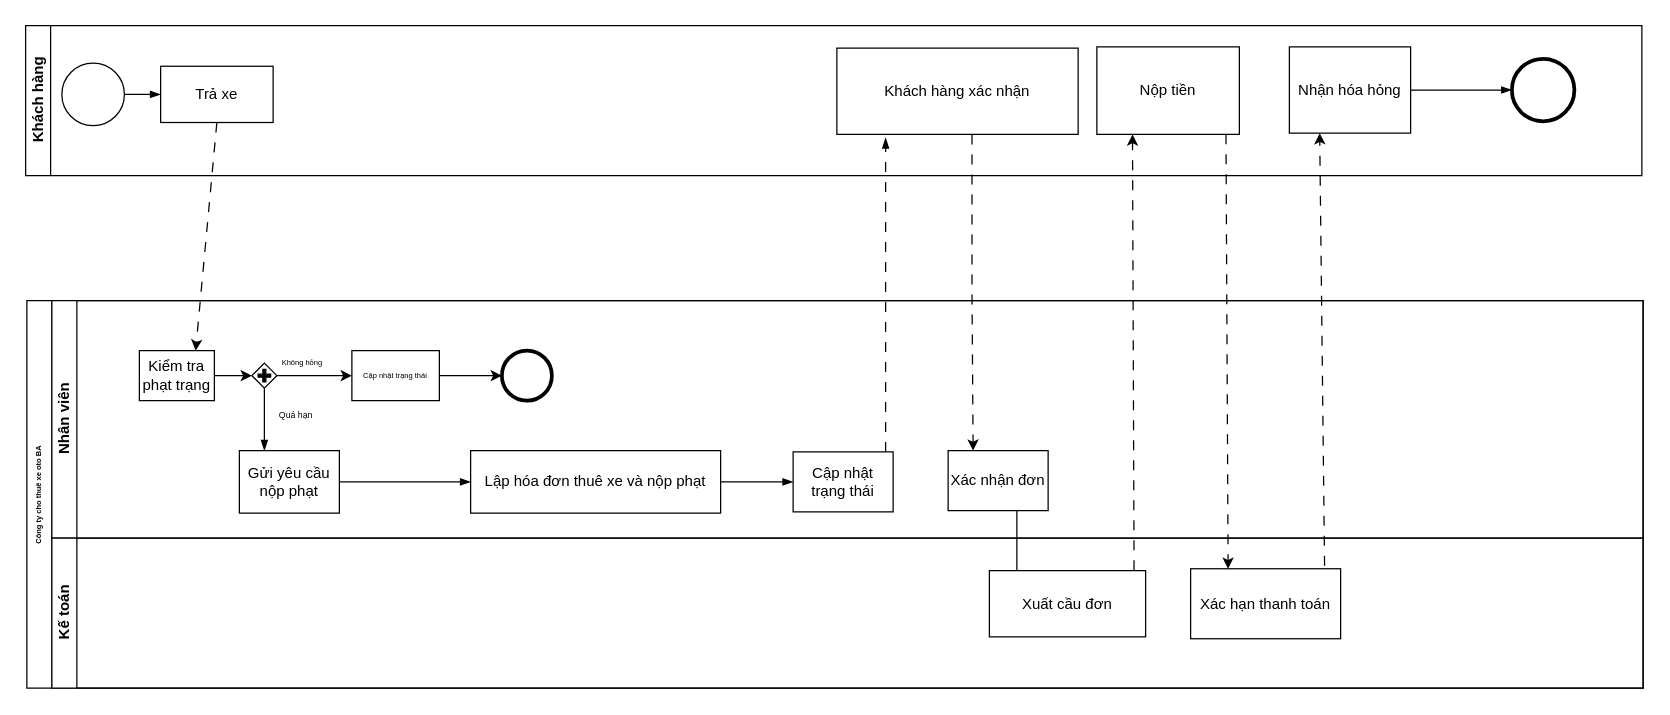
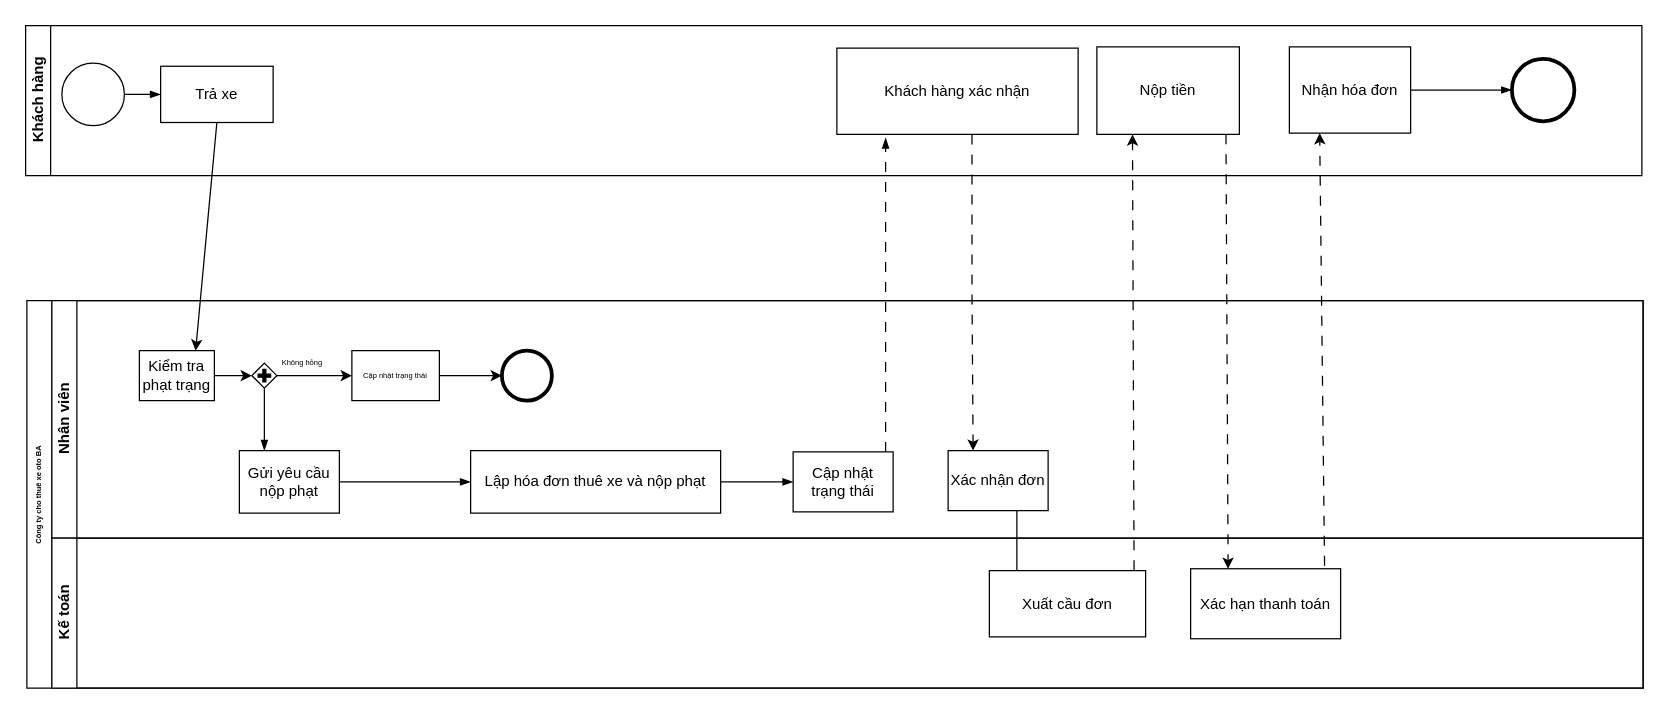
  <mxCell id="0" />
  <mxCell id="1" parent="0" />
  <mxCell id="2" value="Công ty cho thuê xe oto BA&lt;span style=&quot;white-space: pre;&quot;&gt;&#09;&lt;/span&gt;" style="swimlane;html=1;childLayout=stackLayout;resizeParent=1;resizeParentMax=0;horizontal=0;startSize=20;horizontalStack=0;whiteSpace=wrap;fontSize=6;" vertex="1" parent="1"><mxGeometry x="21" y="240" width="1293" height="310" as="geometry" /></mxCell>
  <mxCell id="3" value="" style="endArrow=none;html=1;rounded=0;exitX=0.176;exitY=0;exitDx=0;exitDy=0;exitPerimeter=0;" edge="1" parent="2" source="22"><mxGeometry width="50" height="50" relative="1" as="geometry"><mxPoint x="939" y="58" as="sourcePoint" /><mxPoint x="792" y="168" as="targetPoint" /></mxGeometry></mxCell>
  <mxCell id="4" value="Nhân viên" style="swimlane;html=1;startSize=20;horizontal=0;" vertex="1" parent="2"><mxGeometry x="20" width="1273" height="190" as="geometry" /></mxCell>
  <mxCell id="5" value="Kiểm tra phạt trạng" style="points=[[0.25,0,0],[0.5,0,0],[0.75,0,0],[1,0.25,0],[1,0.5,0],[1,0.75,0],[0.75,1,0],[0.5,1,0],[0.25,1,0],[0,0.75,0],[0,0.5,0],[0,0.25,0]];shape=mxgraph.bpmn.task2;whiteSpace=wrap;rectStyle=rounded;size=10;html=1;container=1;expand=0;collapsible=0;taskMarker=abstract;" vertex="1" parent="4"><mxGeometry x="70" y="40" width="60" height="40" as="geometry" /></mxCell>
  <mxCell id="6" value="" style="points=[[0.25,0.25,0],[0.5,0,0],[0.75,0.25,0],[1,0.5,0],[0.75,0.75,0],[0.5,1,0],[0.25,0.75,0],[0,0.5,0]];shape=mxgraph.bpmn.gateway2;html=1;verticalLabelPosition=bottom;labelBackgroundColor=#ffffff;verticalAlign=top;align=center;perimeter=rhombusPerimeter;outlineConnect=0;outline=none;symbol=none;gwType=parallel;" vertex="1" parent="4"><mxGeometry x="160" y="50" width="20" height="20" as="geometry" /></mxCell>
  <mxCell id="7" value="Cập nhật trạng thái" style="points=[[0.25,0,0],[0.5,0,0],[0.75,0,0],[1,0.25,0],[1,0.5,0],[1,0.75,0],[0.75,1,0],[0.5,1,0],[0.25,1,0],[0,0.75,0],[0,0.5,0],[0,0.25,0]];shape=mxgraph.bpmn.task2;whiteSpace=wrap;rectStyle=rounded;size=10;html=1;container=1;expand=0;collapsible=0;taskMarker=service;fontSize=6;" vertex="1" parent="4"><mxGeometry x="240" y="40" width="70" height="40" as="geometry" /></mxCell>
  <mxCell id="8" value="" style="points=[[0.145,0.145,0],[0.5,0,0],[0.855,0.145,0],[1,0.5,0],[0.855,0.855,0],[0.5,1,0],[0.145,0.855,0],[0,0.5,0]];shape=mxgraph.bpmn.event;html=1;verticalLabelPosition=bottom;labelBackgroundColor=#ffffff;verticalAlign=top;align=center;perimeter=ellipsePerimeter;outlineConnect=0;aspect=fixed;outline=end;symbol=terminate2;" vertex="1" parent="4"><mxGeometry x="360" y="40" width="40" height="40" as="geometry" /></mxCell>
  <mxCell id="9" value="" style="endArrow=classic;html=1;rounded=0;exitX=1;exitY=0.5;exitDx=0;exitDy=0;exitPerimeter=0;" edge="1" parent="4" source="7" target="8"><mxGeometry width="50" height="50" relative="1" as="geometry"><mxPoint x="270" y="90" as="sourcePoint" /><mxPoint x="320" y="40" as="targetPoint" /></mxGeometry></mxCell>
  <mxCell id="10" value="" style="endArrow=classic;html=1;rounded=0;exitX=1;exitY=0.5;exitDx=0;exitDy=0;exitPerimeter=0;entryX=0;entryY=0.5;entryDx=0;entryDy=0;entryPerimeter=0;" edge="1" parent="4" source="5" target="6"><mxGeometry width="50" height="50" relative="1" as="geometry"><mxPoint x="220" y="90" as="sourcePoint" /><mxPoint x="270" y="40" as="targetPoint" /></mxGeometry></mxCell>
  <mxCell id="11" value="" style="endArrow=classic;html=1;rounded=0;exitX=1;exitY=0.5;exitDx=0;exitDy=0;exitPerimeter=0;entryX=0;entryY=0.5;entryDx=0;entryDy=0;entryPerimeter=0;" edge="1" parent="4" source="6" target="7"><mxGeometry width="50" height="50" relative="1" as="geometry"><mxPoint x="220" y="90" as="sourcePoint" /><mxPoint x="270" y="40" as="targetPoint" /></mxGeometry></mxCell>
  <mxCell id="12" value="Không hỏng" style="text;html=1;align=center;verticalAlign=middle;resizable=0;points=[];autosize=1;strokeColor=none;fillColor=none;fontSize=6;" vertex="1" parent="4"><mxGeometry x="170" y="40" width="60" height="20" as="geometry" /></mxCell>
  <mxCell id="13" value="Gửi yêu cầu nộp phạt" style="points=[[0.25,0,0],[0.5,0,0],[0.75,0,0],[1,0.25,0],[1,0.5,0],[1,0.75,0],[0.75,1,0],[0.5,1,0],[0.25,1,0],[0,0.75,0],[0,0.5,0],[0,0.25,0]];shape=mxgraph.bpmn.task2;whiteSpace=wrap;rectStyle=rounded;size=10;html=1;container=1;expand=0;collapsible=0;taskMarker=send;" vertex="1" parent="4"><mxGeometry x="150" y="120" width="80" height="50" as="geometry" /></mxCell>
  <mxCell id="14" value="" style="edgeStyle=elbowEdgeStyle;fontSize=12;html=1;endArrow=blockThin;endFill=1;rounded=0;exitX=0.5;exitY=1;exitDx=0;exitDy=0;exitPerimeter=0;entryX=0.25;entryY=0;entryDx=0;entryDy=0;entryPerimeter=0;" edge="1" parent="4" source="6" target="13"><mxGeometry width="160" relative="1" as="geometry"><mxPoint x="210" y="150" as="sourcePoint" /><mxPoint x="370" y="150" as="targetPoint" /></mxGeometry></mxCell>
  <mxCell id="15" value="Lập hóa đơn thuê xe và nộp phạt" style="points=[[0.25,0,0],[0.5,0,0],[0.75,0,0],[1,0.25,0],[1,0.5,0],[1,0.75,0],[0.75,1,0],[0.5,1,0],[0.25,1,0],[0,0.75,0],[0,0.5,0],[0,0.25,0]];shape=mxgraph.bpmn.task2;whiteSpace=wrap;rectStyle=rounded;size=10;html=1;container=1;expand=0;collapsible=0;taskMarker=abstract;" vertex="1" parent="4"><mxGeometry x="335" y="120" width="200" height="50" as="geometry" /></mxCell>
  <mxCell id="16" value="" style="edgeStyle=elbowEdgeStyle;fontSize=12;html=1;endArrow=blockThin;endFill=1;rounded=0;exitX=1;exitY=0.5;exitDx=0;exitDy=0;exitPerimeter=0;" edge="1" parent="4" source="13" target="15"><mxGeometry width="160" relative="1" as="geometry"><mxPoint x="334" y="131" as="sourcePoint" /><mxPoint x="494" y="131" as="targetPoint" /></mxGeometry></mxCell>
  <mxCell id="17" value="Cập nhật trạng thái" style="points=[[0.25,0,0],[0.5,0,0],[0.75,0,0],[1,0.25,0],[1,0.5,0],[1,0.75,0],[0.75,1,0],[0.5,1,0],[0.25,1,0],[0,0.75,0],[0,0.5,0],[0,0.25,0]];shape=mxgraph.bpmn.task2;whiteSpace=wrap;rectStyle=rounded;size=10;html=1;container=1;expand=0;collapsible=0;taskMarker=service;" vertex="1" parent="4"><mxGeometry x="593" y="121" width="80" height="48" as="geometry" /></mxCell>
  <mxCell id="18" value="" style="edgeStyle=elbowEdgeStyle;fontSize=12;html=1;endArrow=blockThin;endFill=1;rounded=0;exitX=1;exitY=0.5;exitDx=0;exitDy=0;exitPerimeter=0;entryX=0;entryY=0.5;entryDx=0;entryDy=0;entryPerimeter=0;" edge="1" parent="4" source="15" target="17"><mxGeometry width="160" relative="1" as="geometry"><mxPoint x="553" y="143" as="sourcePoint" /><mxPoint x="713" y="143" as="targetPoint" /></mxGeometry></mxCell>
  <mxCell id="19" value="Xác nhận đơn" style="points=[[0.25,0,0],[0.5,0,0],[0.75,0,0],[1,0.25,0],[1,0.5,0],[1,0.75,0],[0.75,1,0],[0.5,1,0],[0.25,1,0],[0,0.75,0],[0,0.5,0],[0,0.25,0]];shape=mxgraph.bpmn.task2;whiteSpace=wrap;rectStyle=rounded;size=10;html=1;container=1;expand=0;collapsible=0;taskMarker=service;" vertex="1" parent="4"><mxGeometry x="717" y="120" width="80" height="48" as="geometry" /></mxCell>
- <mxCell id="20" value="Quá hạn" style="text;html=1;align=center;verticalAlign=middle;resizable=0;points=[];autosize=1;strokeColor=none;fillColor=none;fontSize=7;" vertex="1" parent="4"><mxGeometry x="172" y="82" width="45" height="20" as="geometry" /></mxCell>
  <mxCell id="21" value="Kế toán" style="swimlane;html=1;startSize=20;horizontal=0;" vertex="1" parent="2"><mxGeometry x="20" y="190" width="1273" height="120" as="geometry" /></mxCell>
  <mxCell id="22" value="Xuất cầu đơn" style="points=[[0.25,0,0],[0.5,0,0],[0.75,0,0],[1,0.25,0],[1,0.5,0],[1,0.75,0],[0.75,1,0],[0.5,1,0],[0.25,1,0],[0,0.75,0],[0,0.5,0],[0,0.25,0]];shape=mxgraph.bpmn.task2;whiteSpace=wrap;rectStyle=rounded;size=10;html=1;container=1;expand=0;collapsible=0;taskMarker=abstract;" vertex="1" parent="21"><mxGeometry x="750" y="26" width="125" height="53" as="geometry" /></mxCell>
  <mxCell id="23" value="Xác hạn thanh toán" style="points=[[0.25,0,0],[0.5,0,0],[0.75,0,0],[1,0.25,0],[1,0.5,0],[1,0.75,0],[0.75,1,0],[0.5,1,0],[0.25,1,0],[0,0.75,0],[0,0.5,0],[0,0.25,0]];shape=mxgraph.bpmn.task2;whiteSpace=wrap;rectStyle=rounded;size=10;html=1;container=1;expand=0;collapsible=0;taskMarker=service;" vertex="1" parent="21"><mxGeometry x="911" y="24.5" width="120" height="56" as="geometry" /></mxCell>
  <mxCell id="24" value="Khách hàng" style="swimlane;html=1;startSize=20;horizontal=0;" vertex="1" parent="1"><mxGeometry x="20" y="20" width="1293" height="120" as="geometry" /></mxCell>
  <mxCell id="25" value="" style="points=[[0.145,0.145,0],[0.5,0,0],[0.855,0.145,0],[1,0.5,0],[0.855,0.855,0],[0.5,1,0],[0.145,0.855,0],[0,0.5,0]];shape=mxgraph.bpmn.event;html=1;verticalLabelPosition=bottom;labelBackgroundColor=#ffffff;verticalAlign=top;align=center;perimeter=ellipsePerimeter;outlineConnect=0;aspect=fixed;outline=standard;symbol=general;" vertex="1" parent="24"><mxGeometry x="29" y="30" width="50" height="50" as="geometry" /></mxCell>
  <mxCell id="26" value="Trả xe" style="points=[[0.25,0,0],[0.5,0,0],[0.75,0,0],[1,0.25,0],[1,0.5,0],[1,0.75,0],[0.75,1,0],[0.5,1,0],[0.25,1,0],[0,0.75,0],[0,0.5,0],[0,0.25,0]];shape=mxgraph.bpmn.task2;whiteSpace=wrap;rectStyle=rounded;size=10;html=1;container=1;expand=0;collapsible=0;taskMarker=manual;" vertex="1" parent="24"><mxGeometry x="108" y="32.5" width="90" height="45" as="geometry" /></mxCell>
  <mxCell id="27" value="" style="edgeStyle=elbowEdgeStyle;fontSize=12;html=1;endArrow=blockThin;endFill=1;rounded=0;exitX=1;exitY=0.5;exitDx=0;exitDy=0;exitPerimeter=0;entryX=0;entryY=0.5;entryDx=0;entryDy=0;entryPerimeter=0;" edge="1" parent="24" source="25" target="26"><mxGeometry width="160" relative="1" as="geometry"><mxPoint x="80" y="110" as="sourcePoint" /><mxPoint x="240" y="110" as="targetPoint" /></mxGeometry></mxCell>
  <mxCell id="28" value="Khách hàng xác nhận" style="points=[[0.25,0,0],[0.5,0,0],[0.75,0,0],[1,0.25,0],[1,0.5,0],[1,0.75,0],[0.75,1,0],[0.5,1,0],[0.25,1,0],[0,0.75,0],[0,0.5,0],[0,0.25,0]];shape=mxgraph.bpmn.task2;whiteSpace=wrap;rectStyle=rounded;size=10;html=1;container=1;expand=0;collapsible=0;taskMarker=abstract;" vertex="1" parent="24"><mxGeometry x="649" y="18" width="193" height="69" as="geometry" /></mxCell>
  <mxCell id="29" value="Nộp tiền" style="points=[[0.25,0,0],[0.5,0,0],[0.75,0,0],[1,0.25,0],[1,0.5,0],[1,0.75,0],[0.75,1,0],[0.5,1,0],[0.25,1,0],[0,0.75,0],[0,0.5,0],[0,0.25,0]];shape=mxgraph.bpmn.task2;whiteSpace=wrap;rectStyle=rounded;size=10;html=1;container=1;expand=0;collapsible=0;taskMarker=manual;" vertex="1" parent="24"><mxGeometry x="857" y="17" width="114" height="70" as="geometry" /></mxCell>
- <mxCell id="30" value="Nhận hóa hỏng" style="points=[[0.25,0,0],[0.5,0,0],[0.75,0,0],[1,0.25,0],[1,0.5,0],[1,0.75,0],[0.75,1,0],[0.5,1,0],[0.25,1,0],[0,0.75,0],[0,0.5,0],[0,0.25,0]];shape=mxgraph.bpmn.task2;whiteSpace=wrap;rectStyle=rounded;size=10;html=1;container=1;expand=0;collapsible=0;taskMarker=manual;" vertex="1" parent="24"><mxGeometry x="1011" y="17" width="97" height="69" as="geometry" /></mxCell>
+ <mxCell id="30" value="Nhận hóa đơn" style="points=[[0.25,0,0],[0.5,0,0],[0.75,0,0],[1,0.25,0],[1,0.5,0],[1,0.75,0],[0.75,1,0],[0.5,1,0],[0.25,1,0],[0,0.75,0],[0,0.5,0],[0,0.25,0]];shape=mxgraph.bpmn.task2;whiteSpace=wrap;rectStyle=rounded;size=10;html=1;container=1;expand=0;collapsible=0;taskMarker=manual;" vertex="1" parent="24"><mxGeometry x="1011" y="17" width="97" height="69" as="geometry" /></mxCell>
  <mxCell id="31" value="" style="points=[[0.145,0.145,0],[0.5,0,0],[0.855,0.145,0],[1,0.5,0],[0.855,0.855,0],[0.5,1,0],[0.145,0.855,0],[0,0.5,0]];shape=mxgraph.bpmn.event;html=1;verticalLabelPosition=bottom;labelBackgroundColor=#ffffff;verticalAlign=top;align=center;perimeter=ellipsePerimeter;outlineConnect=0;aspect=fixed;outline=end;symbol=terminate2;" vertex="1" parent="24"><mxGeometry x="1189" y="26.5" width="50" height="50" as="geometry" /></mxCell>
  <mxCell id="32" value="" style="edgeStyle=elbowEdgeStyle;fontSize=12;html=1;endArrow=blockThin;endFill=1;rounded=0;exitX=1;exitY=0.5;exitDx=0;exitDy=0;exitPerimeter=0;" edge="1" parent="24" source="30" target="31"><mxGeometry width="160" relative="1" as="geometry"><mxPoint x="994" y="135" as="sourcePoint" /><mxPoint x="1154" y="135" as="targetPoint" /></mxGeometry></mxCell>
  <mxCell id="33" value="" style="edgeStyle=elbowEdgeStyle;fontSize=12;html=1;endArrow=blockThin;endFill=1;rounded=0;entryX=0.202;entryY=1.041;entryDx=0;entryDy=0;entryPerimeter=0;dashed=1;dashPattern=8 8;" edge="1" parent="1" source="17" target="28"><mxGeometry width="160" relative="1" as="geometry"><mxPoint x="406" y="235" as="sourcePoint" /><mxPoint x="566" y="235" as="targetPoint" /></mxGeometry></mxCell>
  <mxCell id="34" style="edgeStyle=orthogonalEdgeStyle;rounded=0;orthogonalLoop=1;jettySize=auto;html=1;entryX=0.25;entryY=0;entryDx=0;entryDy=0;entryPerimeter=0;dashed=1;dashPattern=8 8;exitX=0.56;exitY=1.002;exitDx=0;exitDy=0;exitPerimeter=0;" edge="1" parent="1" source="28" target="19"><mxGeometry relative="1" as="geometry"><mxPoint x="778" y="115" as="sourcePoint" /></mxGeometry></mxCell>
  <mxCell id="35" value="" style="endArrow=classic;html=1;rounded=0;exitX=0.926;exitY=-0.007;exitDx=0;exitDy=0;exitPerimeter=0;entryX=0.25;entryY=1;entryDx=0;entryDy=0;entryPerimeter=0;dashed=1;dashPattern=8 8;" edge="1" parent="1" source="22" target="29"><mxGeometry width="50" height="50" relative="1" as="geometry"><mxPoint x="991" y="281" as="sourcePoint" /><mxPoint x="1041" y="231" as="targetPoint" /></mxGeometry></mxCell>
  <mxCell id="36" value="" style="endArrow=classic;html=1;rounded=0;exitX=0.906;exitY=0.999;exitDx=0;exitDy=0;exitPerimeter=0;entryX=0.25;entryY=0;entryDx=0;entryDy=0;entryPerimeter=0;dashed=1;dashPattern=8 8;" edge="1" parent="1" source="29" target="23"><mxGeometry width="50" height="50" relative="1" as="geometry"><mxPoint x="1063" y="295" as="sourcePoint" /><mxPoint x="1113" y="245" as="targetPoint" /></mxGeometry></mxCell>
  <mxCell id="37" value="" style="endArrow=classic;html=1;rounded=0;exitX=0.893;exitY=-0.044;exitDx=0;exitDy=0;exitPerimeter=0;entryX=0.25;entryY=1;entryDx=0;entryDy=0;entryPerimeter=0;dashed=1;dashPattern=8 8;" edge="1" parent="1" source="23" target="30"><mxGeometry width="50" height="50" relative="1" as="geometry"><mxPoint x="1073" y="309" as="sourcePoint" /><mxPoint x="1123" y="259" as="targetPoint" /></mxGeometry></mxCell>
- <mxCell id="38" value="" style="endArrow=classic;html=1;rounded=0;exitX=0.5;exitY=1;exitDx=0;exitDy=0;exitPerimeter=0;entryX=0.75;entryY=0;entryDx=0;entryDy=0;entryPerimeter=0;dashed=1;dashPattern=8 8;" edge="1" parent="1" source="26" target="5"><mxGeometry width="50" height="50" relative="1" as="geometry"><mxPoint x="191" y="190" as="sourcePoint" /><mxPoint x="241" y="140" as="targetPoint" /></mxGeometry></mxCell>
+ <mxCell id="38" value="" style="endArrow=classic;html=1;rounded=0;exitX=0.5;exitY=1;exitDx=0;exitDy=0;exitPerimeter=0;entryX=0.75;entryY=0;entryDx=0;entryDy=0;entryPerimeter=0;dashed=0;dashPattern=8 8;" edge="1" parent="1" source="26" target="5"><mxGeometry width="50" height="50" relative="1" as="geometry"><mxPoint x="191" y="190" as="sourcePoint" /><mxPoint x="241" y="140" as="targetPoint" /></mxGeometry></mxCell>
